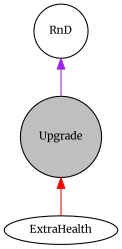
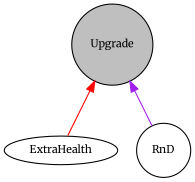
  digraph {
    fontname=Merriweather
    node [color=black fillcolor=white fontname=Merriweather fontsize=10 shape=circle style=filled]
    edge [dir=back fontname=Merriweather fontsize=10 labelfontname=Helvetica labelfontsize=10 style=solid]
    n1 [fillcolor=grey75 fontcolor=black height=0.2 label=Upgrade width=0.4]
    n2 [height=0.2 label=ExtraHealth shape=ellipse width=0.4]
    n3 [height=0.2 label=RnD width=0.4]
    n1 -> n2 [color=red]
-   n3 -> n1 [color=purple]
+   n1 -> n3 [color=purple]
  }
